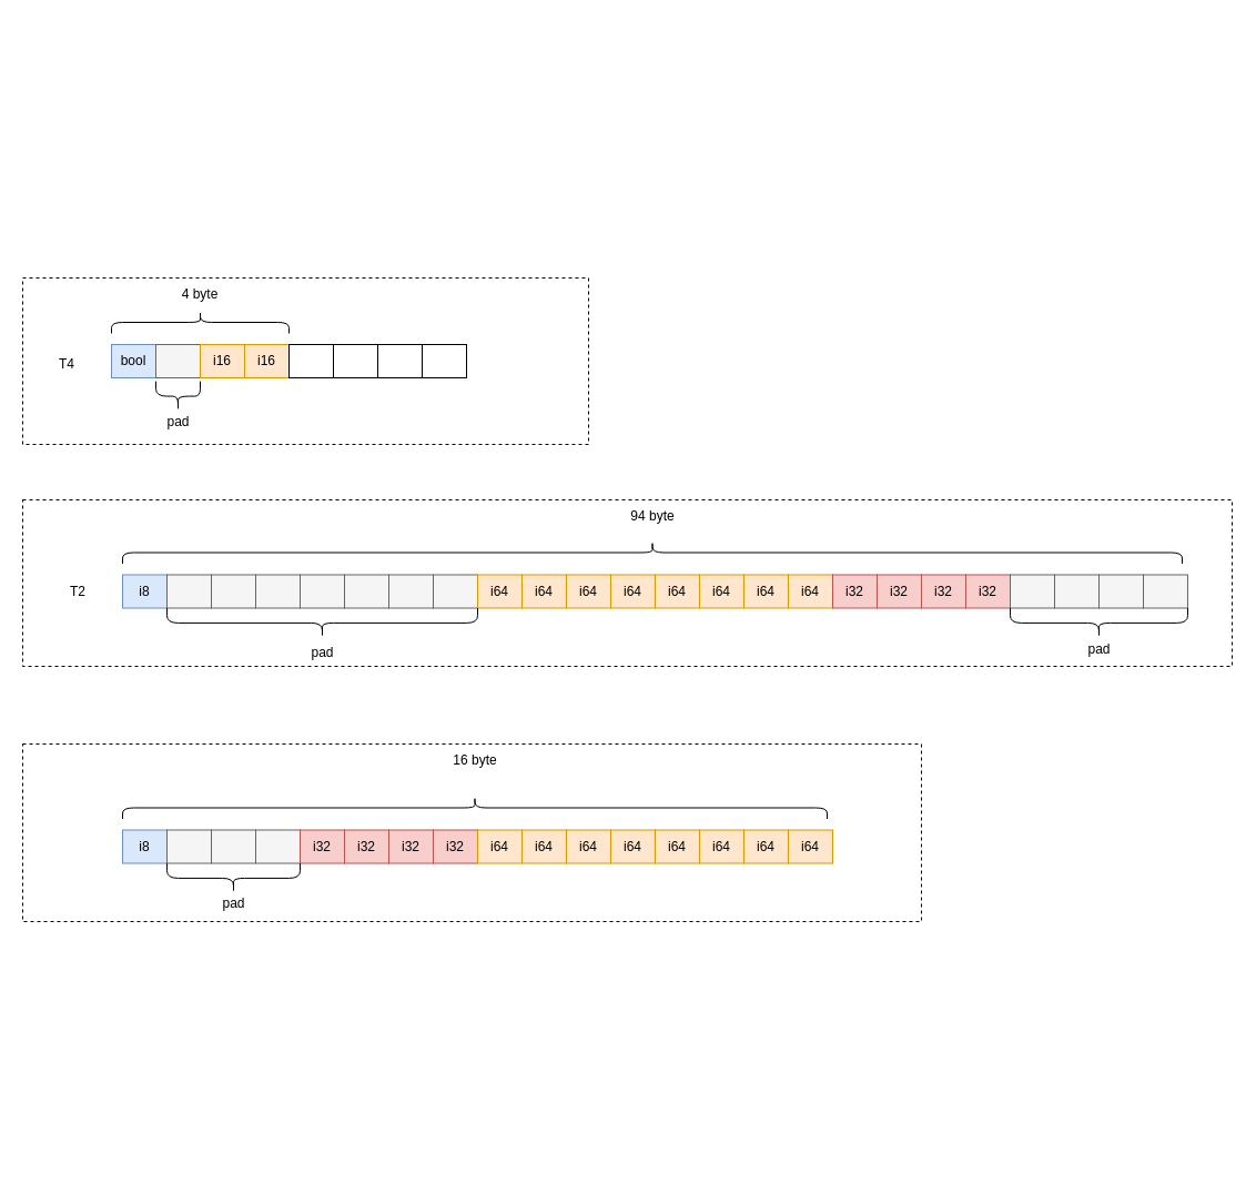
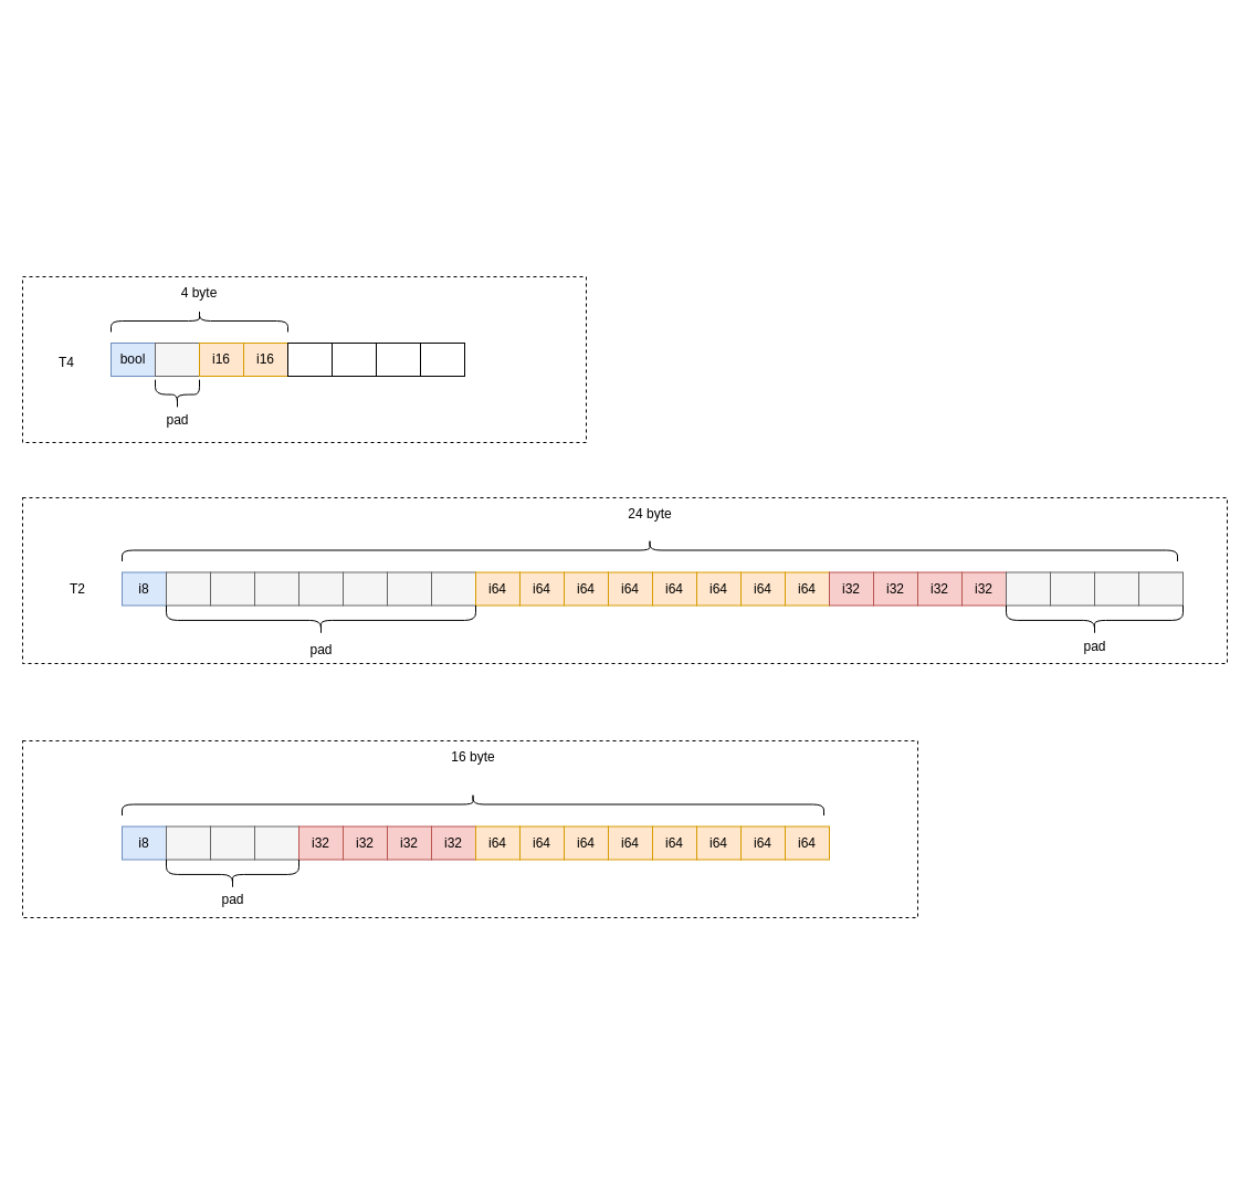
  <mxCell id="0" />
  <mxCell id="1" parent="0" />
  <mxCell id="2" value="" style="rounded=0;whiteSpace=wrap;html=1;dashed=1;" vertex="1" parent="1"><mxGeometry x="20" y="670" width="810" height="160" as="geometry" /></mxCell>
  <mxCell id="3" value="" style="rounded=0;whiteSpace=wrap;html=1;dashed=1;" vertex="1" parent="1"><mxGeometry x="20" y="450" width="1090" height="150" as="geometry" /></mxCell>
  <mxCell id="4" value="" style="rounded=0;whiteSpace=wrap;html=1;dashed=1;" vertex="1" parent="1"><mxGeometry x="20" y="250" width="510" height="150" as="geometry" /></mxCell>
  <mxCell id="5" value="bool" style="rounded=0;whiteSpace=wrap;html=1;fillColor=#dae8fc;strokeColor=#6c8ebf;" vertex="1" parent="1"><mxGeometry x="100" y="310" width="40" height="30" as="geometry" /></mxCell>
  <mxCell id="6" value="" style="rounded=0;whiteSpace=wrap;html=1;fillColor=#f5f5f5;fontColor=#333333;strokeColor=#666666;" vertex="1" parent="1"><mxGeometry x="140" y="310" width="40" height="30" as="geometry" /></mxCell>
  <mxCell id="7" value="i16" style="rounded=0;whiteSpace=wrap;html=1;fillColor=#ffe6cc;strokeColor=#d79b00;" vertex="1" parent="1"><mxGeometry x="180" y="310" width="40" height="30" as="geometry" /></mxCell>
  <mxCell id="8" value="i16" style="rounded=0;whiteSpace=wrap;html=1;fillColor=#ffe6cc;strokeColor=#d79b00;" vertex="1" parent="1"><mxGeometry x="220" y="310" width="40" height="30" as="geometry" /></mxCell>
  <mxCell id="9" value="" style="rounded=0;whiteSpace=wrap;html=1;" vertex="1" parent="1"><mxGeometry x="260" y="310" width="40" height="30" as="geometry" /></mxCell>
  <mxCell id="10" value="" style="rounded=0;whiteSpace=wrap;html=1;" vertex="1" parent="1"><mxGeometry x="300" y="310" width="40" height="30" as="geometry" /></mxCell>
  <mxCell id="11" value="" style="rounded=0;whiteSpace=wrap;html=1;" vertex="1" parent="1"><mxGeometry x="340" y="310" width="40" height="30" as="geometry" /></mxCell>
  <mxCell id="12" value="" style="rounded=0;whiteSpace=wrap;html=1;" vertex="1" parent="1"><mxGeometry x="380" y="310" width="40" height="30" as="geometry" /></mxCell>
  <mxCell id="13" value="T4" style="text;html=1;strokeColor=none;fillColor=none;align=center;verticalAlign=middle;whiteSpace=wrap;rounded=0;" vertex="1" parent="1"><mxGeometry x="30" y="313.14" width="60" height="30" as="geometry" /></mxCell>
  <mxCell id="14" value="" style="shape=curlyBracket;whiteSpace=wrap;html=1;rounded=1;rotation=90;" vertex="1" parent="1"><mxGeometry x="170" y="210" width="20" height="160" as="geometry" /></mxCell>
  <mxCell id="15" value="4 byte" style="text;html=1;strokeColor=none;fillColor=none;align=center;verticalAlign=middle;whiteSpace=wrap;rounded=0;" vertex="1" parent="1"><mxGeometry x="150" y="250" width="60" height="30" as="geometry" /></mxCell>
  <mxCell id="16" value="i8" style="rounded=0;whiteSpace=wrap;html=1;fillColor=#dae8fc;strokeColor=#6c8ebf;" vertex="1" parent="1"><mxGeometry x="110" y="517.5" width="40" height="30" as="geometry" /></mxCell>
  <mxCell id="17" value="" style="rounded=0;whiteSpace=wrap;html=1;fillColor=#f5f5f5;fontColor=#333333;strokeColor=#666666;" vertex="1" parent="1"><mxGeometry x="150" y="517.5" width="40" height="30" as="geometry" /></mxCell>
  <mxCell id="18" value="" style="rounded=0;whiteSpace=wrap;html=1;fillColor=#f5f5f5;fontColor=#333333;strokeColor=#666666;" vertex="1" parent="1"><mxGeometry x="190" y="517.5" width="40" height="30" as="geometry" /></mxCell>
  <mxCell id="19" value="" style="rounded=0;whiteSpace=wrap;html=1;fillColor=#f5f5f5;fontColor=#333333;strokeColor=#666666;" vertex="1" parent="1"><mxGeometry x="230" y="517.5" width="40" height="30" as="geometry" /></mxCell>
  <mxCell id="20" value="" style="rounded=0;whiteSpace=wrap;html=1;fillColor=#f5f5f5;fontColor=#333333;strokeColor=#666666;" vertex="1" parent="1"><mxGeometry x="270" y="517.5" width="40" height="30" as="geometry" /></mxCell>
  <mxCell id="21" value="" style="rounded=0;whiteSpace=wrap;html=1;fillColor=#f5f5f5;fontColor=#333333;strokeColor=#666666;" vertex="1" parent="1"><mxGeometry x="310" y="517.5" width="40" height="30" as="geometry" /></mxCell>
  <mxCell id="22" value="" style="rounded=0;whiteSpace=wrap;html=1;fillColor=#f5f5f5;fontColor=#333333;strokeColor=#666666;" vertex="1" parent="1"><mxGeometry x="350" y="517.5" width="40" height="30" as="geometry" /></mxCell>
  <mxCell id="23" value="" style="rounded=0;whiteSpace=wrap;html=1;fillColor=#f5f5f5;fontColor=#333333;strokeColor=#666666;" vertex="1" parent="1"><mxGeometry x="390" y="517.5" width="40" height="30" as="geometry" /></mxCell>
  <mxCell id="24" value="T2" style="text;html=1;strokeColor=none;fillColor=none;align=center;verticalAlign=middle;whiteSpace=wrap;rounded=0;" vertex="1" parent="1"><mxGeometry x="40" y="517.5" width="60" height="30" as="geometry" /></mxCell>
  <mxCell id="25" value="" style="shape=curlyBracket;whiteSpace=wrap;html=1;rounded=1;rotation=90;" vertex="1" parent="1"><mxGeometry x="577.5" y="20" width="20" height="955" as="geometry" /></mxCell>
- <mxCell id="26" value="94 byte" style="text;html=1;strokeColor=none;fillColor=none;align=center;verticalAlign=middle;whiteSpace=wrap;rounded=0;" vertex="1" parent="1"><mxGeometry x="557.5" y="450" width="60" height="30" as="geometry" /></mxCell>
+ <mxCell id="26" value="24 byte" style="text;html=1;strokeColor=none;fillColor=none;align=center;verticalAlign=middle;whiteSpace=wrap;rounded=0;" vertex="1" parent="1"><mxGeometry x="557.5" y="450" width="60" height="30" as="geometry" /></mxCell>
  <mxCell id="27" value="i64" style="rounded=0;whiteSpace=wrap;html=1;fillColor=#ffe6cc;strokeColor=#d79b00;" vertex="1" parent="1"><mxGeometry x="430" y="517.5" width="40" height="30" as="geometry" /></mxCell>
  <mxCell id="28" value="i64" style="rounded=0;whiteSpace=wrap;html=1;fillColor=#ffe6cc;strokeColor=#d79b00;" vertex="1" parent="1"><mxGeometry x="470" y="517.5" width="40" height="30" as="geometry" /></mxCell>
  <mxCell id="29" value="i64" style="rounded=0;whiteSpace=wrap;html=1;fillColor=#ffe6cc;strokeColor=#d79b00;" vertex="1" parent="1"><mxGeometry x="510" y="517.5" width="40" height="30" as="geometry" /></mxCell>
  <mxCell id="30" value="i64" style="rounded=0;whiteSpace=wrap;html=1;fillColor=#ffe6cc;strokeColor=#d79b00;" vertex="1" parent="1"><mxGeometry x="550" y="517.5" width="40" height="30" as="geometry" /></mxCell>
  <mxCell id="31" value="i64" style="rounded=0;whiteSpace=wrap;html=1;fillColor=#ffe6cc;strokeColor=#d79b00;" vertex="1" parent="1"><mxGeometry x="590" y="517.5" width="40" height="30" as="geometry" /></mxCell>
  <mxCell id="32" value="i64" style="rounded=0;whiteSpace=wrap;html=1;fillColor=#ffe6cc;strokeColor=#d79b00;" vertex="1" parent="1"><mxGeometry x="630" y="517.5" width="40" height="30" as="geometry" /></mxCell>
  <mxCell id="33" value="i64" style="rounded=0;whiteSpace=wrap;html=1;fillColor=#ffe6cc;strokeColor=#d79b00;" vertex="1" parent="1"><mxGeometry x="670" y="517.5" width="40" height="30" as="geometry" /></mxCell>
  <mxCell id="34" value="i64" style="rounded=0;whiteSpace=wrap;html=1;fillColor=#ffe6cc;strokeColor=#d79b00;" vertex="1" parent="1"><mxGeometry x="710" y="517.5" width="40" height="30" as="geometry" /></mxCell>
  <mxCell id="35" value="i32" style="rounded=0;whiteSpace=wrap;html=1;fillColor=#f8cecc;strokeColor=#b85450;" vertex="1" parent="1"><mxGeometry x="750" y="517.5" width="40" height="30" as="geometry" /></mxCell>
  <mxCell id="36" value="i32" style="rounded=0;whiteSpace=wrap;html=1;fillColor=#f8cecc;strokeColor=#b85450;" vertex="1" parent="1"><mxGeometry x="790" y="517.5" width="40" height="30" as="geometry" /></mxCell>
  <mxCell id="37" value="i32" style="rounded=0;whiteSpace=wrap;html=1;fillColor=#f8cecc;strokeColor=#b85450;" vertex="1" parent="1"><mxGeometry x="830" y="517.5" width="40" height="30" as="geometry" /></mxCell>
  <mxCell id="38" value="i32" style="rounded=0;whiteSpace=wrap;html=1;fillColor=#f8cecc;strokeColor=#b85450;" vertex="1" parent="1"><mxGeometry x="870" y="517.5" width="40" height="30" as="geometry" /></mxCell>
  <mxCell id="39" value="" style="rounded=0;whiteSpace=wrap;html=1;fillColor=#f5f5f5;fontColor=#333333;strokeColor=#666666;" vertex="1" parent="1"><mxGeometry x="910" y="517.5" width="40" height="30" as="geometry" /></mxCell>
  <mxCell id="40" value="" style="rounded=0;whiteSpace=wrap;html=1;fillColor=#f5f5f5;fontColor=#333333;strokeColor=#666666;" vertex="1" parent="1"><mxGeometry x="950" y="517.5" width="40" height="30" as="geometry" /></mxCell>
  <mxCell id="41" value="" style="rounded=0;whiteSpace=wrap;html=1;fillColor=#f5f5f5;fontColor=#333333;strokeColor=#666666;" vertex="1" parent="1"><mxGeometry x="990" y="517.5" width="40" height="30" as="geometry" /></mxCell>
  <mxCell id="42" value="" style="rounded=0;whiteSpace=wrap;html=1;fillColor=#f5f5f5;fontColor=#333333;strokeColor=#666666;" vertex="1" parent="1"><mxGeometry x="1030" y="517.5" width="40" height="30" as="geometry" /></mxCell>
  <mxCell id="43" value="i8" style="rounded=0;whiteSpace=wrap;html=1;fillColor=#dae8fc;strokeColor=#6c8ebf;" vertex="1" parent="1"><mxGeometry x="110" y="747.5" width="40" height="30" as="geometry" /></mxCell>
  <mxCell id="44" value="" style="rounded=0;whiteSpace=wrap;html=1;fillColor=#f5f5f5;fontColor=#333333;strokeColor=#666666;" vertex="1" parent="1"><mxGeometry x="150" y="747.5" width="40" height="30" as="geometry" /></mxCell>
  <mxCell id="45" value="" style="rounded=0;whiteSpace=wrap;html=1;fillColor=#f5f5f5;fontColor=#333333;strokeColor=#666666;" vertex="1" parent="1"><mxGeometry x="190" y="747.5" width="40" height="30" as="geometry" /></mxCell>
  <mxCell id="46" value="" style="rounded=0;whiteSpace=wrap;html=1;fillColor=#f5f5f5;fontColor=#333333;strokeColor=#666666;" vertex="1" parent="1"><mxGeometry x="230" y="747.5" width="40" height="30" as="geometry" /></mxCell>
  <mxCell id="47" value="i32" style="rounded=0;whiteSpace=wrap;html=1;fillColor=#f8cecc;strokeColor=#b85450;" vertex="1" parent="1"><mxGeometry x="270" y="747.5" width="40" height="30" as="geometry" /></mxCell>
  <mxCell id="48" value="i32" style="rounded=0;whiteSpace=wrap;html=1;fillColor=#f8cecc;strokeColor=#b85450;" vertex="1" parent="1"><mxGeometry x="310" y="747.5" width="40" height="30" as="geometry" /></mxCell>
  <mxCell id="49" value="i32" style="rounded=0;whiteSpace=wrap;html=1;fillColor=#f8cecc;strokeColor=#b85450;" vertex="1" parent="1"><mxGeometry x="350" y="747.5" width="40" height="30" as="geometry" /></mxCell>
  <mxCell id="50" value="i32" style="rounded=0;whiteSpace=wrap;html=1;fillColor=#f8cecc;strokeColor=#b85450;" vertex="1" parent="1"><mxGeometry x="390" y="747.5" width="40" height="30" as="geometry" /></mxCell>
  <mxCell id="51" value="" style="shape=curlyBracket;whiteSpace=wrap;html=1;rounded=1;rotation=90;" vertex="1" parent="1"><mxGeometry x="417.5" y="410" width="20" height="635" as="geometry" /></mxCell>
  <mxCell id="52" value="16 byte" style="text;html=1;strokeColor=none;fillColor=none;align=center;verticalAlign=middle;whiteSpace=wrap;rounded=0;" vertex="1" parent="1"><mxGeometry x="397.5" y="670" width="60" height="30" as="geometry" /></mxCell>
  <mxCell id="53" value="i64" style="rounded=0;whiteSpace=wrap;html=1;fillColor=#ffe6cc;strokeColor=#d79b00;" vertex="1" parent="1"><mxGeometry x="430" y="747.5" width="40" height="30" as="geometry" /></mxCell>
  <mxCell id="54" value="i64" style="rounded=0;whiteSpace=wrap;html=1;fillColor=#ffe6cc;strokeColor=#d79b00;" vertex="1" parent="1"><mxGeometry x="470" y="747.5" width="40" height="30" as="geometry" /></mxCell>
  <mxCell id="55" value="i64" style="rounded=0;whiteSpace=wrap;html=1;fillColor=#ffe6cc;strokeColor=#d79b00;" vertex="1" parent="1"><mxGeometry x="510" y="747.5" width="40" height="30" as="geometry" /></mxCell>
  <mxCell id="56" value="i64" style="rounded=0;whiteSpace=wrap;html=1;fillColor=#ffe6cc;strokeColor=#d79b00;" vertex="1" parent="1"><mxGeometry x="550" y="747.5" width="40" height="30" as="geometry" /></mxCell>
  <mxCell id="57" value="i64" style="rounded=0;whiteSpace=wrap;html=1;fillColor=#ffe6cc;strokeColor=#d79b00;" vertex="1" parent="1"><mxGeometry x="590" y="747.5" width="40" height="30" as="geometry" /></mxCell>
  <mxCell id="58" value="i64" style="rounded=0;whiteSpace=wrap;html=1;fillColor=#ffe6cc;strokeColor=#d79b00;" vertex="1" parent="1"><mxGeometry x="630" y="747.5" width="40" height="30" as="geometry" /></mxCell>
  <mxCell id="59" value="i64" style="rounded=0;whiteSpace=wrap;html=1;fillColor=#ffe6cc;strokeColor=#d79b00;" vertex="1" parent="1"><mxGeometry x="670" y="747.5" width="40" height="30" as="geometry" /></mxCell>
  <mxCell id="60" value="i64" style="rounded=0;whiteSpace=wrap;html=1;fillColor=#ffe6cc;strokeColor=#d79b00;" vertex="1" parent="1"><mxGeometry x="710" y="747.5" width="40" height="30" as="geometry" /></mxCell>
  <mxCell id="61" value="" style="shape=curlyBracket;whiteSpace=wrap;html=1;rounded=1;direction=south;rotation=-180;" vertex="1" parent="1"><mxGeometry x="150" y="547.5" width="280" height="26.86" as="geometry" /></mxCell>
  <mxCell id="62" value="pad" style="text;html=1;align=center;verticalAlign=middle;resizable=0;points=[];autosize=1;strokeColor=none;fillColor=none;" vertex="1" parent="1"><mxGeometry x="270" y="577.5" width="40" height="20" as="geometry" /></mxCell>
  <mxCell id="63" value="" style="shape=curlyBracket;whiteSpace=wrap;html=1;rounded=1;direction=south;rotation=-180;" vertex="1" parent="1"><mxGeometry x="910" y="547.5" width="160" height="26.86" as="geometry" /></mxCell>
  <mxCell id="64" value="pad" style="text;html=1;align=center;verticalAlign=middle;resizable=0;points=[];autosize=1;strokeColor=none;fillColor=none;" vertex="1" parent="1"><mxGeometry x="970" y="575" width="40" height="20" as="geometry" /></mxCell>
  <mxCell id="65" value="" style="shape=curlyBracket;whiteSpace=wrap;html=1;rounded=1;direction=south;rotation=-180;size=0.5;" vertex="1" parent="1"><mxGeometry x="150" y="777.5" width="120" height="26.86" as="geometry" /></mxCell>
  <mxCell id="66" value="pad" style="text;html=1;align=center;verticalAlign=middle;resizable=0;points=[];autosize=1;strokeColor=none;fillColor=none;" vertex="1" parent="1"><mxGeometry x="190" y="804.36" width="40" height="20" as="geometry" /></mxCell>
  <mxCell id="67" value="" style="shape=curlyBracket;whiteSpace=wrap;html=1;rounded=1;direction=south;rotation=-180;size=0.5;" vertex="1" parent="1"><mxGeometry x="140" y="343.14" width="40" height="26.86" as="geometry" /></mxCell>
  <mxCell id="68" value="pad" style="text;html=1;align=center;verticalAlign=middle;resizable=0;points=[];autosize=1;strokeColor=none;fillColor=none;" vertex="1" parent="1"><mxGeometry x="140" y="370" width="40" height="20" as="geometry" /></mxCell>
